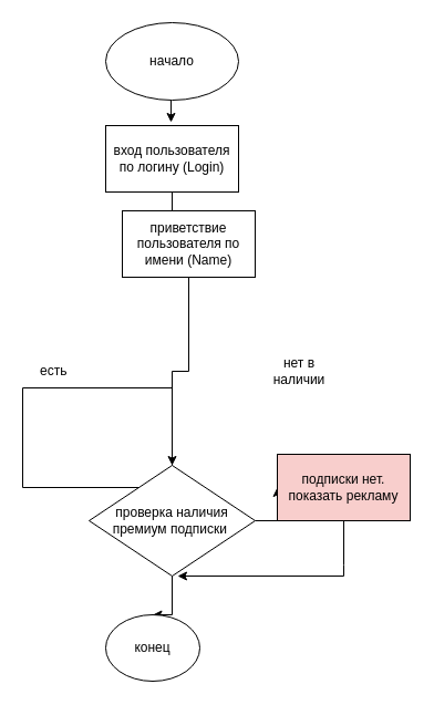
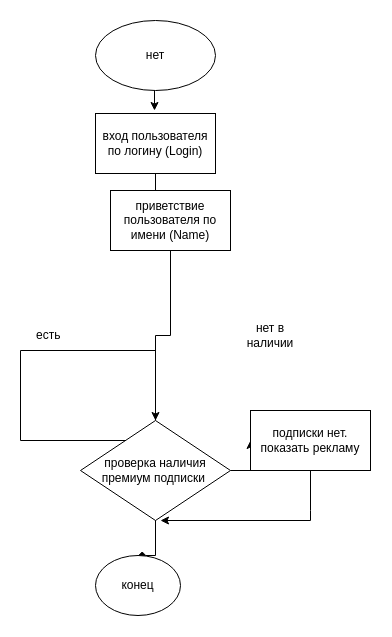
  <mxCell id="0" />
  <mxCell id="1" parent="0" />
  <mxCell id="2" value="" style="edgeStyle=orthogonalEdgeStyle;rounded=0;orthogonalLoop=1;jettySize=auto;html=1;" edge="1" parent="1"><mxGeometry relative="1" as="geometry"><mxPoint x="154" y="90" as="sourcePoint" /><mxPoint x="154" y="110" as="targetPoint" /></mxGeometry></mxCell>
- <mxCell id="3" value="начало" style="ellipse;whiteSpace=wrap;html=1;" vertex="1" parent="1"><mxGeometry x="95" y="20" width="120" height="70" as="geometry" /></mxCell>
+ <mxCell id="3" value="нет" style="ellipse;whiteSpace=wrap;html=1;" vertex="1" parent="1"><mxGeometry x="95" y="20" width="120" height="70" as="geometry" /></mxCell>
  <mxCell id="4" value="" style="edgeStyle=orthogonalEdgeStyle;rounded=0;orthogonalLoop=1;jettySize=auto;html=1;" edge="1" parent="1" source="5" target="10"><mxGeometry relative="1" as="geometry" /></mxCell>
  <mxCell id="5" value="вход пользователя по логину (Login)" style="rounded=0;whiteSpace=wrap;html=1;" vertex="1" parent="1"><mxGeometry x="95" y="113" width="120" height="60" as="geometry" /></mxCell>
  <mxCell id="6" value="" style="edgeStyle=orthogonalEdgeStyle;rounded=0;orthogonalLoop=1;jettySize=auto;html=1;" edge="1" parent="1" source="8" target="12"><mxGeometry relative="1" as="geometry" /></mxCell>
- <mxCell id="7" style="edgeStyle=orthogonalEdgeStyle;rounded=0;orthogonalLoop=1;jettySize=auto;html=1;entryX=0.5;entryY=0;entryDx=0;entryDy=0;" edge="1" parent="1" source="8" target="13"><mxGeometry relative="1" as="geometry"><mxPoint x="155" y="500" as="targetPoint" /><Array as="points"><mxPoint x="20" y="350" /><mxPoint x="20" y="440" /><mxPoint x="155" y="440" /></Array></mxGeometry></mxCell>
+ <mxCell id="7" style="edgeStyle=orthogonalEdgeStyle;rounded=0;orthogonalLoop=1;jettySize=auto;html=1;entryX=0.5;entryY=0;entryDx=0;entryDy=0;endArrow=diamond;" edge="1" parent="1" source="8" target="13"><mxGeometry relative="1" as="geometry"><mxPoint x="155" y="500" as="targetPoint" /><Array as="points"><mxPoint x="20" y="350" /><mxPoint x="20" y="440" /><mxPoint x="155" y="440" /></Array></mxGeometry></mxCell>
  <mxCell id="8" value="проверка наличия премиум подписки&amp;nbsp;" style="rhombus;whiteSpace=wrap;html=1;" vertex="1" parent="1"><mxGeometry x="80" y="420" width="150" height="100" as="geometry" /></mxCell>
  <mxCell id="9" value="" style="edgeStyle=orthogonalEdgeStyle;rounded=0;orthogonalLoop=1;jettySize=auto;html=1;" edge="1" parent="1" source="10" target="8"><mxGeometry relative="1" as="geometry" /></mxCell>
  <mxCell id="10" value="приветствие пользователя по имени (Name)&lt;br&gt;" style="rounded=0;whiteSpace=wrap;html=1;" vertex="1" parent="1"><mxGeometry x="110" y="190" width="120" height="60" as="geometry" /></mxCell>
  <mxCell id="11" value="" style="edgeStyle=orthogonalEdgeStyle;rounded=0;orthogonalLoop=1;jettySize=auto;html=1;" edge="1" parent="1" source="12"><mxGeometry relative="1" as="geometry"><mxPoint x="160" y="520" as="targetPoint" /><Array as="points"><mxPoint x="310" y="510" /><mxPoint x="310" y="510" /></Array></mxGeometry></mxCell>
- <mxCell id="12" value="&lt;span&gt;подписки нет. показать рекламу&lt;/span&gt;" style="whiteSpace=wrap;html=1;fillColor=#f8cecc;" vertex="1" parent="1"><mxGeometry x="250" y="410" width="120" height="60" as="geometry" /></mxCell>
+ <mxCell id="12" value="&lt;span&gt;подписки нет. показать рекламу&lt;/span&gt;" style="whiteSpace=wrap;html=1;" vertex="1" parent="1"><mxGeometry x="250" y="410" width="120" height="60" as="geometry" /></mxCell>
  <mxCell id="13" value="&lt;span&gt;конец&lt;/span&gt;" style="ellipse;whiteSpace=wrap;html=1;" vertex="1" parent="1"><mxGeometry x="95" y="555" width="85" height="60" as="geometry" /></mxCell>
  <mxCell id="14" value="нет в наличии" style="text;html=1;strokeColor=none;fillColor=none;align=center;verticalAlign=middle;whiteSpace=wrap;rounded=0;" vertex="1" parent="1"><mxGeometry x="240" y="320" width="60" height="30" as="geometry" /></mxCell>
  <mxCell id="15" value="есть&amp;nbsp;" style="text;html=1;strokeColor=none;fillColor=none;align=center;verticalAlign=middle;whiteSpace=wrap;rounded=0;" vertex="1" parent="1"><mxGeometry x="20" y="320" width="60" height="30" as="geometry" /></mxCell>
